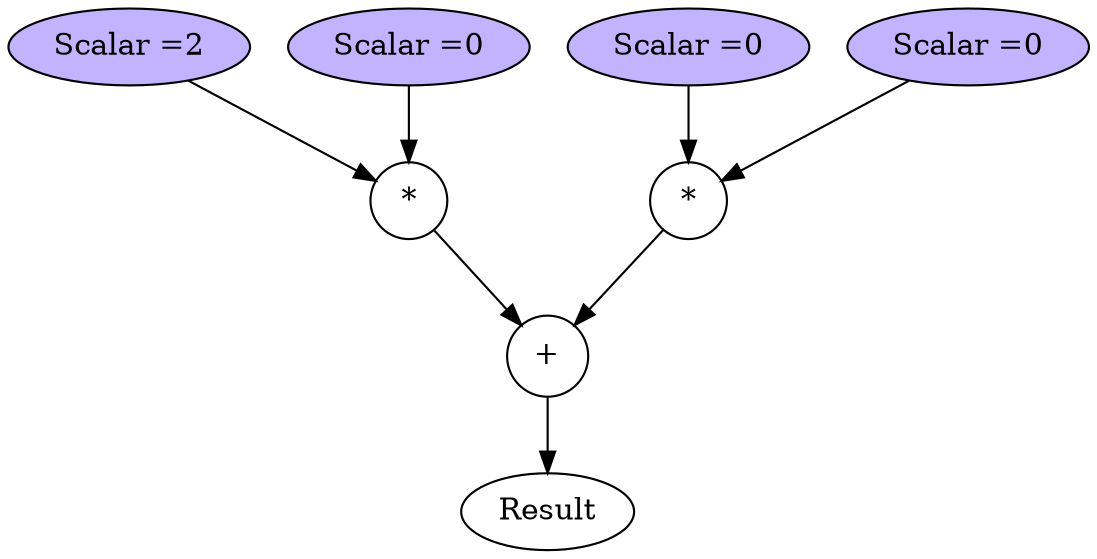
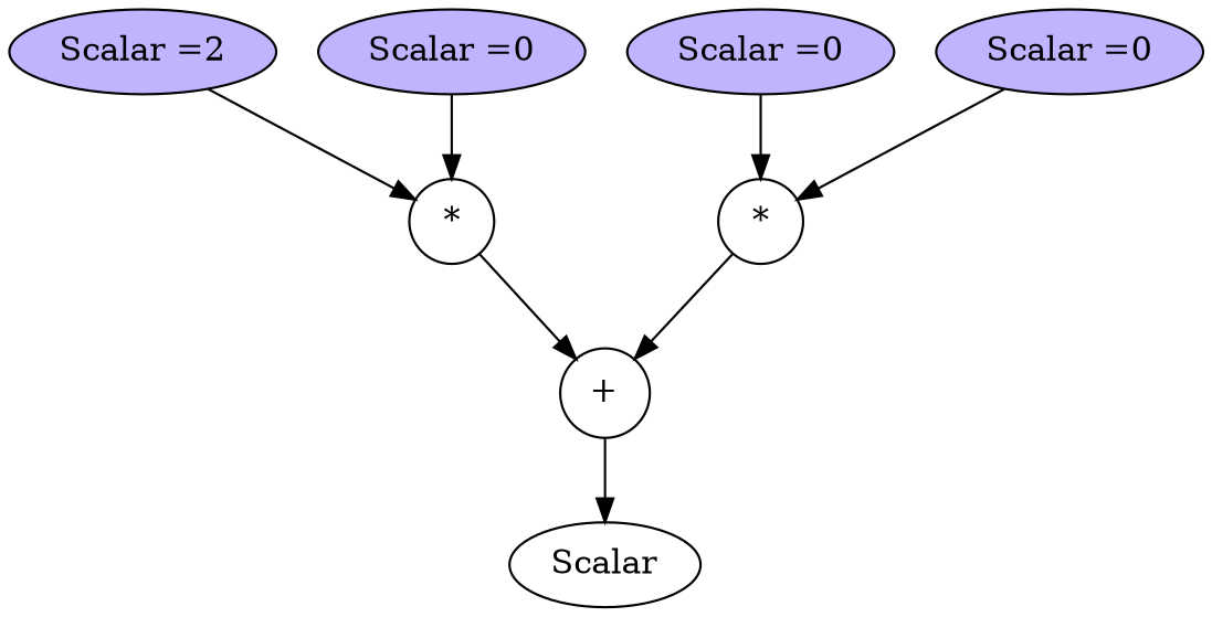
  digraph {
    n1 [label="+" shape=circle]
-   Result
+   Result [label=Scalar]
    n3 [label="*" shape=circle]
    n4 [fillcolor=".7 .3 1.0" label="Scalar =2" style=filled]
    n5 [fillcolor=".7 .3 1.0" label="Scalar =0" style=filled]
    n6 [label="*" shape=circle]
    n7 [fillcolor=".7 .3 1.0" label="Scalar =0" style=filled]
    n8 [fillcolor=".7 .3 1.0" label="Scalar =0" style=filled]
    n1 -> Result
    n3 -> n1
    n4 -> n3
    n5 -> n3
    n6 -> n1
    n7 -> n6
    n8 -> n6
  }
